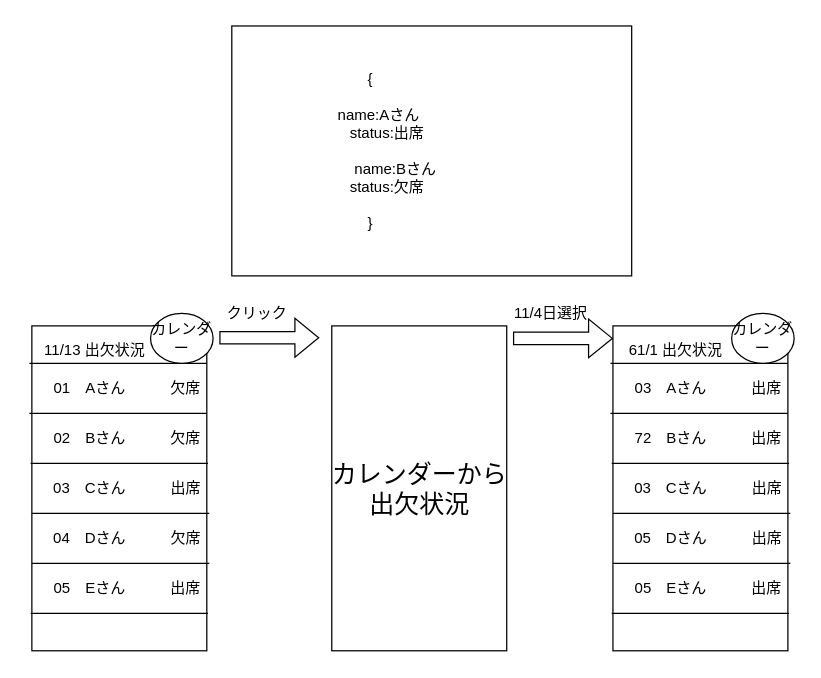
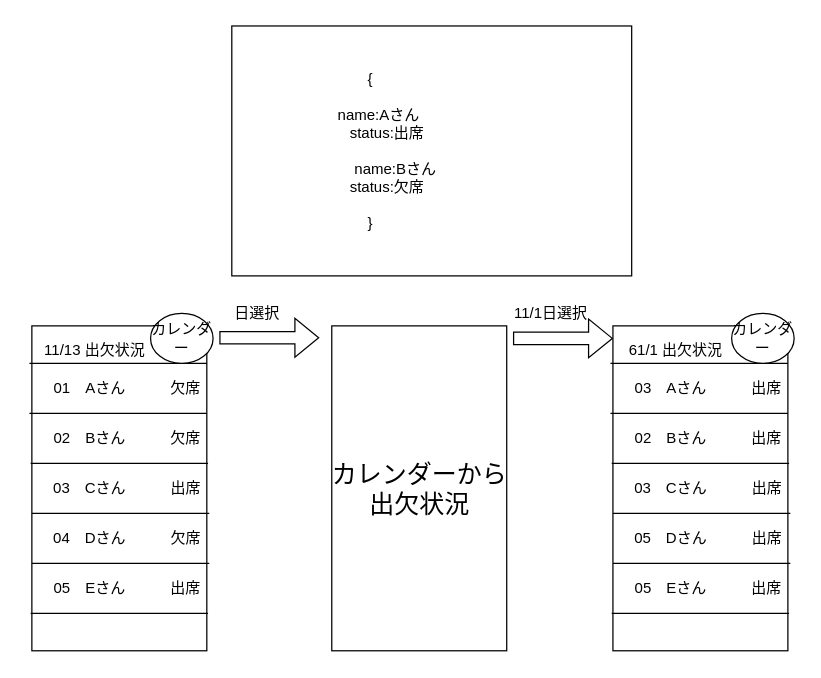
  <mxCell id="0" />
  <mxCell id="1" parent="0" />
  <mxCell id="2" value="" style="rounded=0;whiteSpace=wrap;html=1;" parent="1" vertex="1"><mxGeometry x="25" y="260" width="140" height="260" as="geometry" /></mxCell>
  <mxCell id="3" value="" style="endArrow=none;html=1;rounded=0;exitX=-0.014;exitY=0.385;exitDx=0;exitDy=0;exitPerimeter=0;" parent="1" edge="1"><mxGeometry width="50" height="50" relative="1" as="geometry"><mxPoint x="23.04" y="290.1" as="sourcePoint" /><mxPoint x="165" y="290" as="targetPoint" /></mxGeometry></mxCell>
  <mxCell id="4" value="" style="endArrow=none;html=1;rounded=0;exitX=-0.014;exitY=0.385;exitDx=0;exitDy=0;exitPerimeter=0;" parent="1" edge="1"><mxGeometry width="50" height="50" relative="1" as="geometry"><mxPoint x="23.04" y="330.1" as="sourcePoint" /><mxPoint x="165" y="330" as="targetPoint" /></mxGeometry></mxCell>
  <mxCell id="5" value="" style="endArrow=none;html=1;rounded=0;exitX=-0.014;exitY=0.385;exitDx=0;exitDy=0;exitPerimeter=0;" parent="1" edge="1"><mxGeometry width="50" height="50" relative="1" as="geometry"><mxPoint x="25" y="410.1" as="sourcePoint" /><mxPoint x="166.96" y="410" as="targetPoint" /></mxGeometry></mxCell>
  <mxCell id="6" value="" style="endArrow=none;html=1;rounded=0;exitX=-0.014;exitY=0.385;exitDx=0;exitDy=0;exitPerimeter=0;" parent="1" edge="1"><mxGeometry width="50" height="50" relative="1" as="geometry"><mxPoint x="25" y="450.1" as="sourcePoint" /><mxPoint x="166.96" y="450" as="targetPoint" /></mxGeometry></mxCell>
  <mxCell id="7" value="" style="endArrow=none;html=1;rounded=0;exitX=-0.014;exitY=0.385;exitDx=0;exitDy=0;exitPerimeter=0;" parent="1" edge="1"><mxGeometry width="50" height="50" relative="1" as="geometry"><mxPoint x="24.02" y="490.1" as="sourcePoint" /><mxPoint x="165.98" y="490" as="targetPoint" /></mxGeometry></mxCell>
  <mxCell id="8" value="" style="endArrow=none;html=1;rounded=0;exitX=-0.014;exitY=0.385;exitDx=0;exitDy=0;exitPerimeter=0;" parent="1" edge="1"><mxGeometry width="50" height="50" relative="1" as="geometry"><mxPoint x="24.02" y="370.1" as="sourcePoint" /><mxPoint x="165.98" y="370" as="targetPoint" /><Array as="points"><mxPoint x="84.02" y="370" /></Array></mxGeometry></mxCell>
  <mxCell id="9" value="11/13 出欠状況" style="text;html=1;resizable=0;autosize=1;align=center;verticalAlign=middle;points=[];fillColor=none;strokeColor=none;rounded=0;" parent="1" vertex="1"><mxGeometry x="25" y="270" width="100" height="20" as="geometry" /></mxCell>
  <mxCell id="10" value="　01　Aさん　　　欠席" style="text;html=1;resizable=0;autosize=1;align=center;verticalAlign=middle;points=[];fillColor=none;strokeColor=none;rounded=0;" parent="1" vertex="1"><mxGeometry x="25" y="300" width="140" height="20" as="geometry" /></mxCell>
  <mxCell id="11" value="　02　Bさん　　　欠席" style="text;html=1;resizable=0;autosize=1;align=center;verticalAlign=middle;points=[];fillColor=none;strokeColor=none;rounded=0;" parent="1" vertex="1"><mxGeometry x="25" y="340" width="140" height="20" as="geometry" /></mxCell>
  <mxCell id="12" value="　03　Cさん　　　出席" style="text;html=1;resizable=0;autosize=1;align=center;verticalAlign=middle;points=[];fillColor=none;strokeColor=none;rounded=0;" parent="1" vertex="1"><mxGeometry x="20" y="380" width="150" height="20" as="geometry" /></mxCell>
  <mxCell id="13" value="　04　Dさん　　　欠席" style="text;html=1;resizable=0;autosize=1;align=center;verticalAlign=middle;points=[];fillColor=none;strokeColor=none;rounded=0;" parent="1" vertex="1"><mxGeometry x="20" y="420" width="150" height="20" as="geometry" /></mxCell>
  <mxCell id="14" value="　05　Eさん　　　出席" style="text;html=1;resizable=0;autosize=1;align=center;verticalAlign=middle;points=[];fillColor=none;strokeColor=none;rounded=0;" parent="1" vertex="1"><mxGeometry x="25" y="460" width="140" height="20" as="geometry" /></mxCell>
  <mxCell id="15" value="カレンダー" style="ellipse;whiteSpace=wrap;html=1;" parent="1" vertex="1"><mxGeometry x="120" y="250" width="50" height="40" as="geometry" /></mxCell>
  <mxCell id="16" value="" style="shape=flexArrow;endArrow=classic;html=1;rounded=0;" parent="1" edge="1"><mxGeometry width="50" height="50" relative="1" as="geometry"><mxPoint x="175" y="269.5" as="sourcePoint" /><mxPoint x="255" y="269.5" as="targetPoint" /></mxGeometry></mxCell>
- <mxCell id="17" value="クリック" style="text;html=1;resizable=0;autosize=1;align=center;verticalAlign=middle;points=[];fillColor=none;strokeColor=none;rounded=0;" parent="1" vertex="1"><mxGeometry x="175" y="240" width="60" height="20" as="geometry" /></mxCell>
+ <mxCell id="17" value="日選択" style="text;html=1;resizable=0;autosize=1;align=center;verticalAlign=middle;points=[];fillColor=none;strokeColor=none;rounded=0;" parent="1" vertex="1"><mxGeometry x="175" y="240" width="60" height="20" as="geometry" /></mxCell>
  <mxCell id="18" value="" style="rounded=0;whiteSpace=wrap;html=1;" parent="1" vertex="1"><mxGeometry x="265" y="260" width="140" height="260" as="geometry" /></mxCell>
  <mxCell id="19" value="カレンダーから&lt;br&gt;出欠状況" style="text;html=1;resizable=0;autosize=1;align=center;verticalAlign=middle;points=[];fillColor=none;strokeColor=none;rounded=0;fontSize=20;" parent="1" vertex="1"><mxGeometry x="255" y="365" width="160" height="50" as="geometry" /></mxCell>
  <mxCell id="20" value="" style="rounded=0;whiteSpace=wrap;html=1;" parent="1" vertex="1"><mxGeometry x="490" y="260" width="140" height="260" as="geometry" /></mxCell>
  <mxCell id="21" value="" style="endArrow=none;html=1;rounded=0;exitX=-0.014;exitY=0.385;exitDx=0;exitDy=0;exitPerimeter=0;" parent="1" edge="1"><mxGeometry width="50" height="50" relative="1" as="geometry"><mxPoint x="488.04" y="290.1" as="sourcePoint" /><mxPoint x="630" y="290" as="targetPoint" /></mxGeometry></mxCell>
  <mxCell id="22" value="" style="endArrow=none;html=1;rounded=0;exitX=-0.014;exitY=0.385;exitDx=0;exitDy=0;exitPerimeter=0;" parent="1" edge="1"><mxGeometry width="50" height="50" relative="1" as="geometry"><mxPoint x="488.04" y="330.1" as="sourcePoint" /><mxPoint x="630" y="330" as="targetPoint" /></mxGeometry></mxCell>
  <mxCell id="23" value="" style="endArrow=none;html=1;rounded=0;exitX=-0.014;exitY=0.385;exitDx=0;exitDy=0;exitPerimeter=0;" parent="1" edge="1"><mxGeometry width="50" height="50" relative="1" as="geometry"><mxPoint x="490" y="410.1" as="sourcePoint" /><mxPoint x="631.96" y="410" as="targetPoint" /></mxGeometry></mxCell>
  <mxCell id="24" value="" style="endArrow=none;html=1;rounded=0;exitX=-0.014;exitY=0.385;exitDx=0;exitDy=0;exitPerimeter=0;" parent="1" edge="1"><mxGeometry width="50" height="50" relative="1" as="geometry"><mxPoint x="490" y="450.1" as="sourcePoint" /><mxPoint x="631.96" y="450" as="targetPoint" /></mxGeometry></mxCell>
  <mxCell id="25" value="" style="endArrow=none;html=1;rounded=0;exitX=-0.014;exitY=0.385;exitDx=0;exitDy=0;exitPerimeter=0;" parent="1" edge="1"><mxGeometry width="50" height="50" relative="1" as="geometry"><mxPoint x="489.02" y="490.1" as="sourcePoint" /><mxPoint x="630.98" y="490" as="targetPoint" /></mxGeometry></mxCell>
  <mxCell id="26" value="" style="endArrow=none;html=1;rounded=0;exitX=-0.014;exitY=0.385;exitDx=0;exitDy=0;exitPerimeter=0;" parent="1" edge="1"><mxGeometry width="50" height="50" relative="1" as="geometry"><mxPoint x="489.02" y="370.1" as="sourcePoint" /><mxPoint x="630.98" y="370" as="targetPoint" /><Array as="points"><mxPoint x="549.02" y="370" /></Array></mxGeometry></mxCell>
  <mxCell id="27" value="61/1 出欠状況" style="text;html=1;resizable=0;autosize=1;align=center;verticalAlign=middle;points=[];fillColor=none;strokeColor=none;rounded=0;" parent="1" vertex="1"><mxGeometry x="495" y="270" width="90" height="20" as="geometry" /></mxCell>
  <mxCell id="28" value="　03　Aさん　　　出席" style="text;html=1;resizable=0;autosize=1;align=center;verticalAlign=middle;points=[];fillColor=none;strokeColor=none;rounded=0;" parent="1" vertex="1"><mxGeometry x="490" y="300" width="140" height="20" as="geometry" /></mxCell>
- <mxCell id="29" value="　72　Bさん　　　出席" style="text;html=1;resizable=0;autosize=1;align=center;verticalAlign=middle;points=[];fillColor=none;strokeColor=none;rounded=0;" parent="1" vertex="1"><mxGeometry x="490" y="340" width="140" height="20" as="geometry" /></mxCell>
+ <mxCell id="29" value="　02　Bさん　　　出席" style="text;html=1;resizable=0;autosize=1;align=center;verticalAlign=middle;points=[];fillColor=none;strokeColor=none;rounded=0;" parent="1" vertex="1"><mxGeometry x="490" y="340" width="140" height="20" as="geometry" /></mxCell>
  <mxCell id="30" value="　03　Cさん　　　出席" style="text;html=1;resizable=0;autosize=1;align=center;verticalAlign=middle;points=[];fillColor=none;strokeColor=none;rounded=0;" parent="1" vertex="1"><mxGeometry x="485" y="380" width="150" height="20" as="geometry" /></mxCell>
  <mxCell id="31" value="　05　Dさん　　　出席" style="text;html=1;resizable=0;autosize=1;align=center;verticalAlign=middle;points=[];fillColor=none;strokeColor=none;rounded=0;" parent="1" vertex="1"><mxGeometry x="485" y="420" width="150" height="20" as="geometry" /></mxCell>
  <mxCell id="32" value="　05　Eさん　　　出席" style="text;html=1;resizable=0;autosize=1;align=center;verticalAlign=middle;points=[];fillColor=none;strokeColor=none;rounded=0;" parent="1" vertex="1"><mxGeometry x="490" y="460" width="140" height="20" as="geometry" /></mxCell>
  <mxCell id="33" value="カレンダー" style="ellipse;whiteSpace=wrap;html=1;" parent="1" vertex="1"><mxGeometry x="585" y="250" width="50" height="40" as="geometry" /></mxCell>
  <mxCell id="34" value="" style="shape=flexArrow;endArrow=classic;html=1;rounded=0;" parent="1" edge="1"><mxGeometry width="50" height="50" relative="1" as="geometry"><mxPoint x="410" y="270" as="sourcePoint" /><mxPoint x="490" y="270" as="targetPoint" /></mxGeometry></mxCell>
- <mxCell id="35" value="11/4日選択" style="text;html=1;resizable=0;autosize=1;align=center;verticalAlign=middle;points=[];fillColor=none;strokeColor=none;rounded=0;" parent="1" vertex="1"><mxGeometry x="405" y="240" width="70" height="20" as="geometry" /></mxCell>
+ <mxCell id="35" value="11/1日選択" style="text;html=1;resizable=0;autosize=1;align=center;verticalAlign=middle;points=[];fillColor=none;strokeColor=none;rounded=0;" parent="1" vertex="1"><mxGeometry x="405" y="240" width="70" height="20" as="geometry" /></mxCell>
  <mxCell id="36" value="" style="rounded=0;whiteSpace=wrap;html=1;" vertex="1" parent="1"><mxGeometry x="185" y="20" width="320" height="200" as="geometry" /></mxCell>
  <mxCell id="37" value="&lt;span style=&quot;white-space: pre&quot;&gt; &lt;/span&gt;{&lt;br&gt;&lt;span style=&quot;white-space: pre&quot;&gt; &lt;/span&gt;&lt;br&gt;&lt;span style=&quot;white-space: pre&quot;&gt; &lt;/span&gt;&lt;span style=&quot;white-space: pre&quot;&gt; &lt;/span&gt;&lt;span style=&quot;white-space: pre&quot;&gt; &lt;/span&gt;&amp;nbsp;&lt;span style=&quot;white-space: pre&quot;&gt; &lt;/span&gt;name:Aさん&lt;br&gt;&lt;span style=&quot;white-space: pre&quot;&gt; &lt;/span&gt;&lt;span style=&quot;white-space: pre&quot;&gt; &lt;/span&gt;&lt;span style=&quot;white-space: pre&quot;&gt; &amp;nbsp;&lt;/span&gt;&amp;nbsp; &amp;nbsp; &amp;nbsp;status:出席&lt;br&gt;&lt;span style=&quot;white-space: pre&quot;&gt; &lt;/span&gt;&lt;br&gt;&lt;span style=&quot;white-space: pre&quot;&gt; &amp;nbsp;&lt;/span&gt;&amp;nbsp; &amp;nbsp;&amp;nbsp;&lt;span style=&quot;white-space: pre&quot;&gt; &lt;/span&gt;&amp;nbsp; &amp;nbsp; &lt;span style=&quot;white-space: pre&quot;&gt; &lt;/span&gt;&lt;span style=&quot;white-space: pre&quot;&gt; &lt;/span&gt;name:Bさん&lt;br&gt;&lt;span style=&quot;white-space: pre&quot;&gt; &lt;/span&gt;&lt;span style=&quot;white-space: pre&quot;&gt; &lt;/span&gt;&lt;span style=&quot;white-space: pre&quot;&gt; &lt;/span&gt;&amp;nbsp; &amp;nbsp; &amp;nbsp; status:欠席&lt;br&gt;&lt;span style=&quot;white-space: pre&quot;&gt; &lt;/span&gt;&lt;br&gt;&lt;span style=&quot;white-space: pre&quot;&gt; &lt;/span&gt;}" style="text;html=1;resizable=0;autosize=1;align=center;verticalAlign=middle;points=[];fillColor=none;strokeColor=none;rounded=0;rotation=0;" vertex="1" parent="1"><mxGeometry x="199" y="55" width="190" height="130" as="geometry" /></mxCell>
